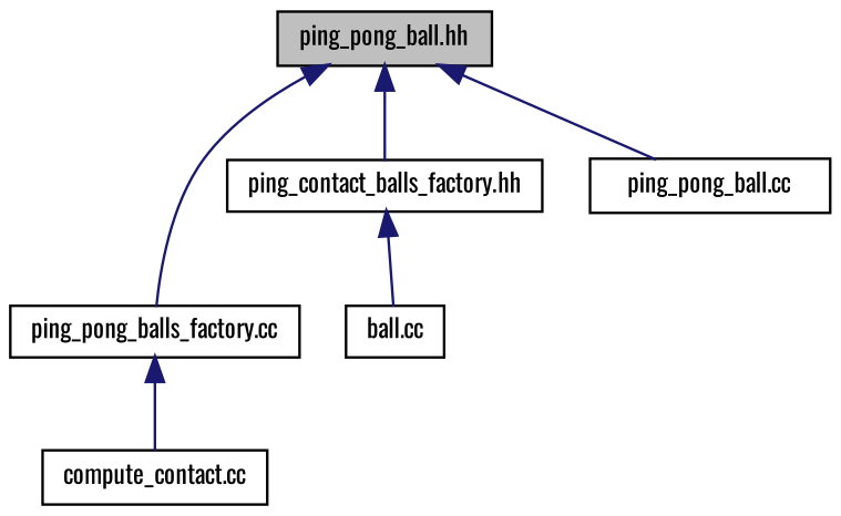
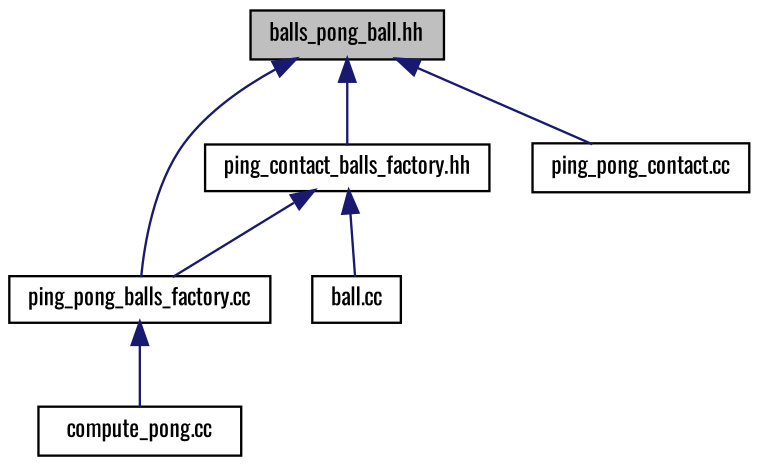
  digraph {
    fontname=Oswald
    node [color=black fillcolor=white fontname=Oswald fontsize=10 shape=record style=filled]
    edge [color=midnightblue dir=back fontname=Oswald fontsize=10 labelfontname=Helvetica labelfontsize=10 style=solid]
-   n1 [fillcolor=grey75 fontcolor=black height=0.2 label="ping_pong_ball.hh" width=0.4]
+   n1 [fillcolor=grey75 fontcolor=black height=0.2 label="balls_pong_ball.hh" width=0.4]
    n2 [height=0.2 label="ping_contact_balls_factory.hh" width=0.4]
    n3 [height=0.2 label="ping_pong_balls_factory.cc" width=0.4]
-   n4 [height=0.2 label="ping_pong_ball.cc" width=0.4]
-   n5 [height=0.2 label="compute_contact.cc" width=0.4]
+   n4 [height=0.2 label="ping_pong_contact.cc" width=0.4]
+   n5 [height=0.2 label="compute_pong.cc" width=0.4]
    n6 [height=0.2 label="ball.cc" width=0.4]
    n1 -> n2
    n1 -> n3
    n1 -> n4
+   n2 -> n3
    n2 -> n6
    n3 -> n5
  }
